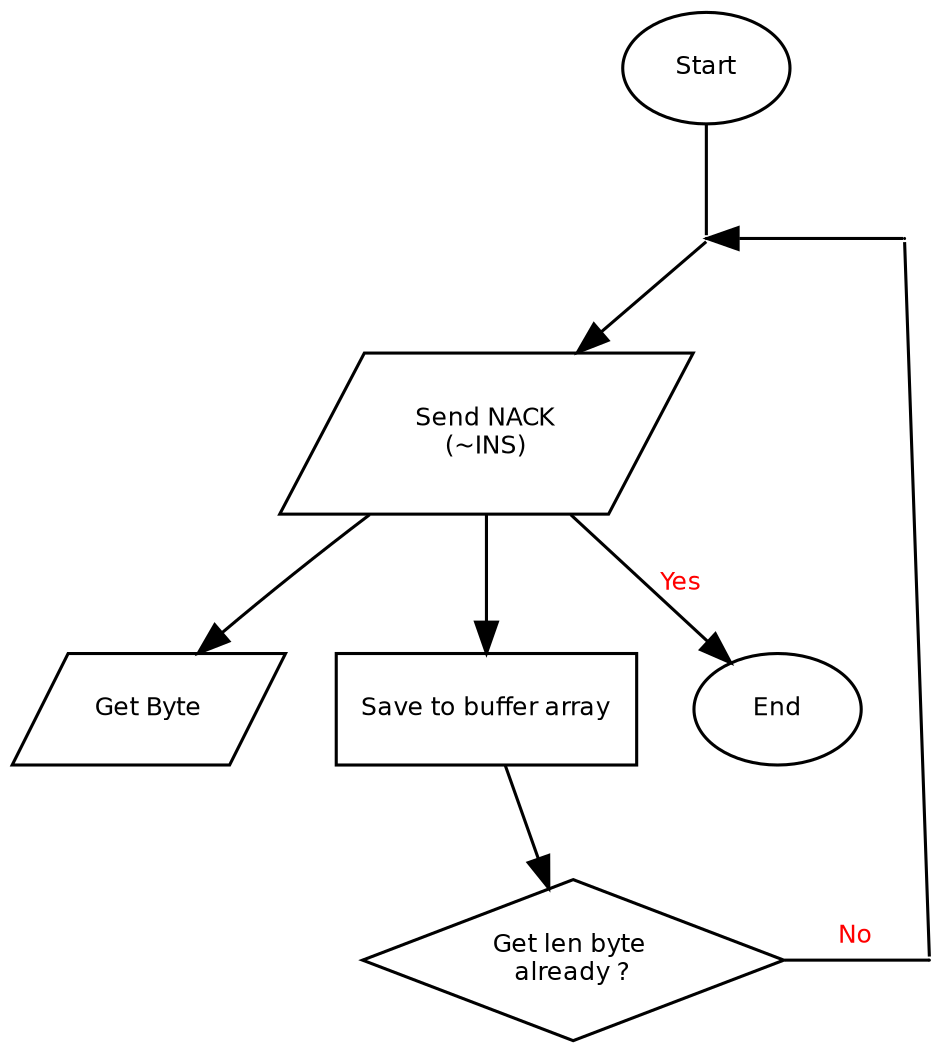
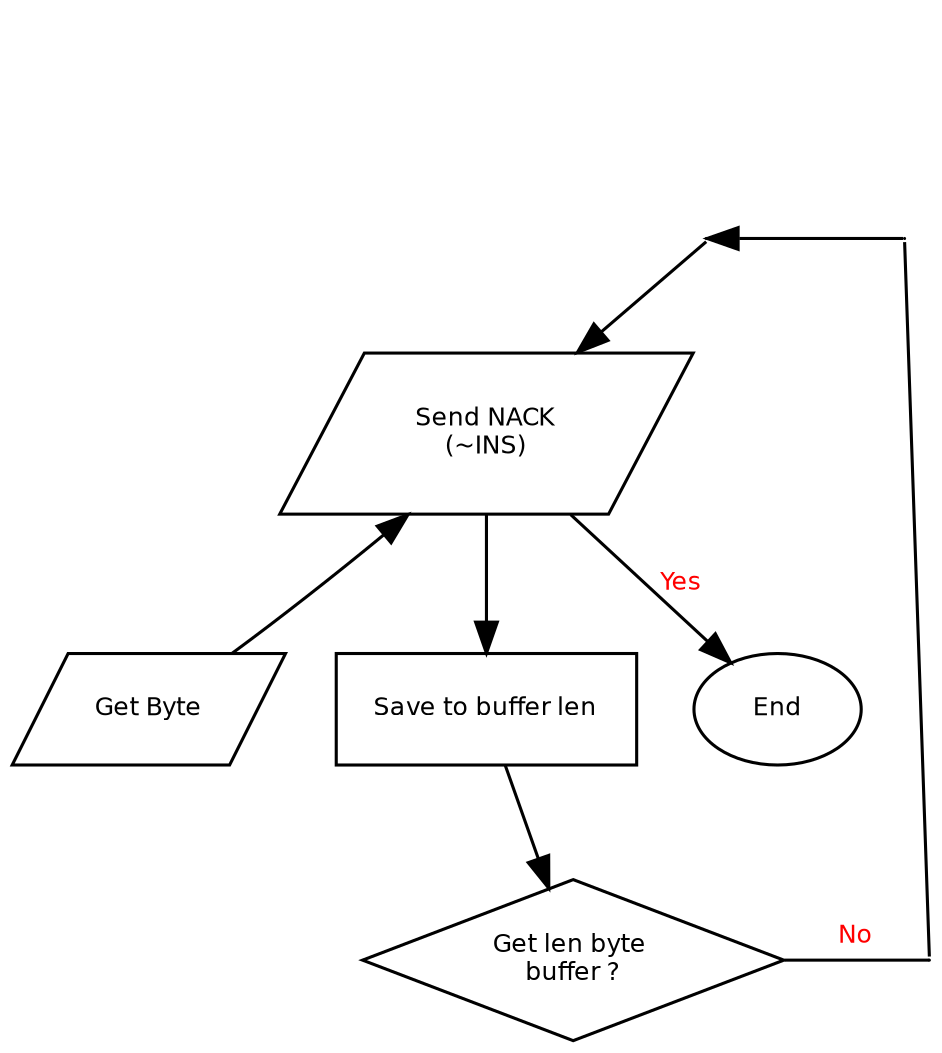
  digraph {
    node [fontname="Bitstream Vera Sans" fontsize=8 shape=point]
    edge [fontcolor=Red fontname="Bitstream Vera Sans" fontsize=8]
    n1 [label="." width=0]
    n2 [label="." width=0]
-   n3 [label="Get len byte \nalready ?" shape=diamond]
+   n3 [label="Get len byte \nbuffer ?" shape=diamond]
    n4 [label="." width=0]
    n5 [label="Send NACK\n(~INS)" shape=parallelogram]
-   n6 [label=Start shape=oval]
    n7 [label="Get Byte" shape=parallelogram]
-   n8 [label="Save to buffer array" shape=box]
+   n8 [label="Save to buffer len" shape=box]
    n9 [label=End shape=oval]
    subgraph sub_1 {
      rank=same
      n1
      n2
    }
    subgraph sub_2 {
      rank=same
      n3
      n4
    }
    n1 -> n2 [dir=back]
    n1 -> n5
    n2 -> n4 [arrowtail=none dir=back]
    n3 -> n4 [arrowhead=none label=No]
-   n5 -> n7
+   n7 -> n5
    n5 -> n8
    n5 -> n9 [label=Yes]
-   n6 -> n1 [arrowhead=none]
    n8 -> n3
  }
